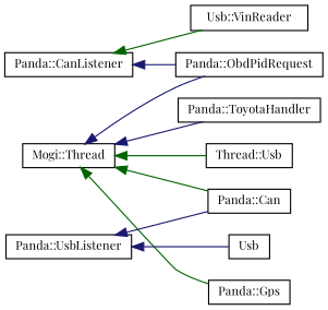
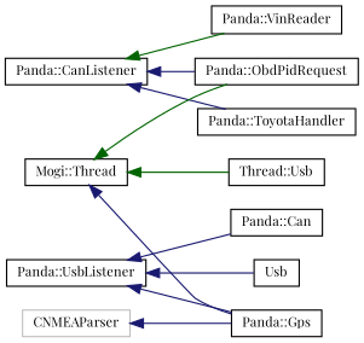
  digraph {
    fontname="Playfair Display"
    rankdir=LR
    node [color=black fillcolor=white fontname="Playfair Display" fontsize=10 shape=record style=filled]
    edge [color=midnightblue dir=back fontname="Playfair Display" fontsize=10 labelfontname=Helvetica labelfontsize=10 style=solid]
    n1 [height=0.2 label="Panda::CanListener" width=0.4]
    n2 [height=0.2 label="Panda::ObdPidRequest" width=0.4]
-   n3 [height=0.2 label="Usb::VinReader" width=0.4]
+   n3 [height=0.2 label="Panda::VinReader" width=0.4]
+   n4 [color=grey75 height=0.2 label=CNMEAParser width=0.4]
    n5 [height=0.2 label="Panda::Gps" width=0.4]
    n6 [height=0.2 label="Mogi::Thread" width=0.4]
    n7 [height=0.2 label="Panda::Can" width=0.4]
    n8 [height=0.2 label="Panda::ToyotaHandler" width=0.4]
    n9 [height=0.2 label="Thread::Usb" width=0.4]
    n10 [height=0.2 label="Panda::UsbListener" width=0.4]
    n11 [height=0.2 label=Usb width=0.4]
    n1 -> n2
    n1 -> n3 [color=darkgreen]
-   n6 -> n2
-   n6 -> n5 [color=darkgreen]
-   n6 -> n7 [color=darkgreen]
-   n6 -> n8
+   n4 -> n5
+   n6 -> n2 [color=darkgreen]
+   n6 -> n5
+   n1 -> n8
    n6 -> n9 [color=darkgreen]
+   n10 -> n5
    n10 -> n7
    n10 -> n11
  }
